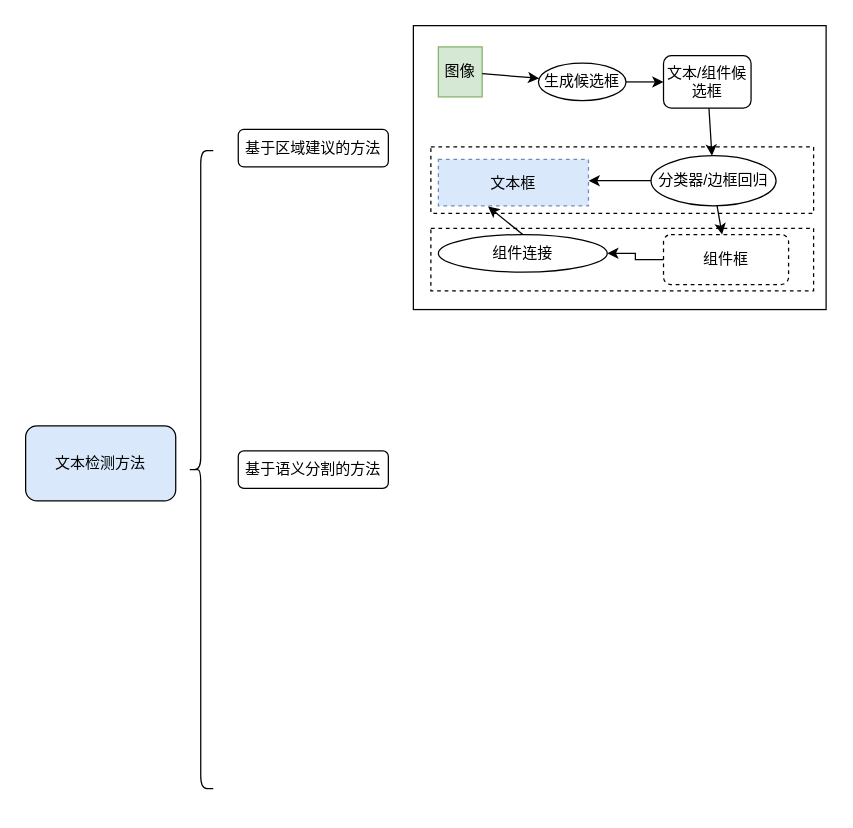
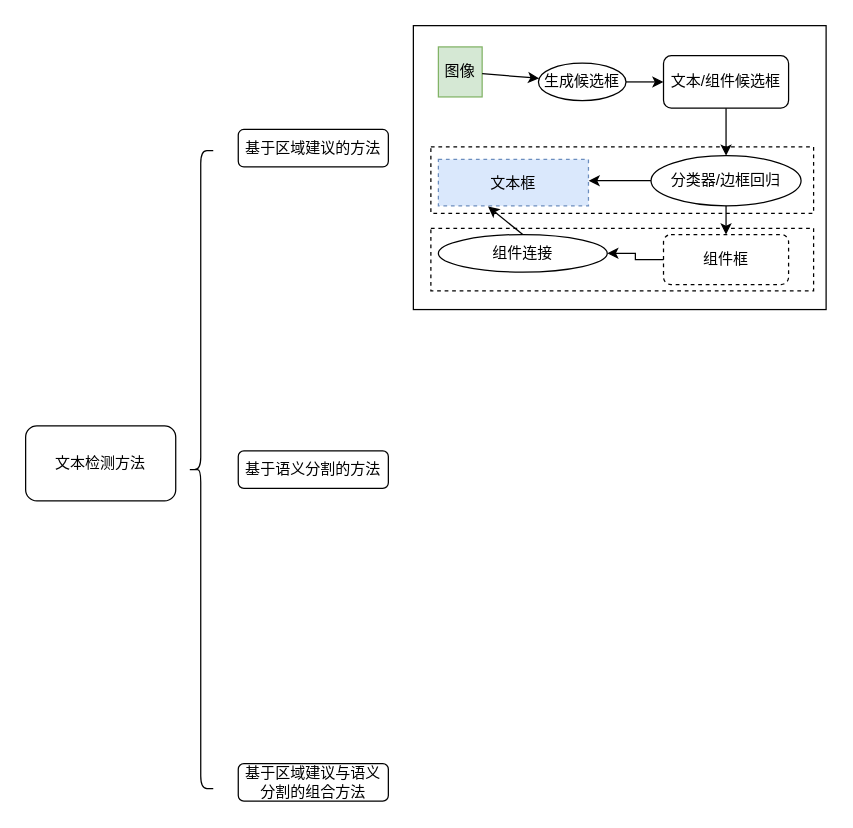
  <mxCell id="0" />
  <mxCell id="1" parent="0" />
- <mxCell id="2" value="文本检测方法" style="rounded=1;whiteSpace=wrap;html=1;fillColor=#dae8fc;" vertex="1" parent="1"><mxGeometry x="20" y="340" width="120" height="60" as="geometry" /></mxCell>
+ <mxCell id="2" value="文本检测方法" style="rounded=1;whiteSpace=wrap;html=1;" vertex="1" parent="1"><mxGeometry x="20" y="340" width="120" height="60" as="geometry" /></mxCell>
  <mxCell id="3" value="" style="shape=curlyBracket;whiteSpace=wrap;html=1;rounded=1;" vertex="1" parent="1"><mxGeometry x="150" y="120" width="20" height="510" as="geometry" /></mxCell>
  <mxCell id="4" value="基于区域建议的方法" style="rounded=1;whiteSpace=wrap;html=1;" vertex="1" parent="1"><mxGeometry x="190" y="103" width="120" height="30" as="geometry" /></mxCell>
  <mxCell id="5" value="基于语义分割的方法" style="rounded=1;whiteSpace=wrap;html=1;" vertex="1" parent="1"><mxGeometry x="190" y="360" width="120" height="30" as="geometry" /></mxCell>
+ <mxCell id="6" value="基于区域建议与语义分割的组合方法" style="rounded=1;whiteSpace=wrap;html=1;" vertex="1" parent="1"><mxGeometry x="190" y="610" width="120" height="30" as="geometry" /></mxCell>
  <mxCell id="7" value="" style="group" vertex="1" connectable="0" parent="1"><mxGeometry x="330" y="20" width="330" height="227" as="geometry" /></mxCell>
  <mxCell id="8" value="" style="rounded=0;whiteSpace=wrap;html=1;" vertex="1" parent="7"><mxGeometry width="330" height="227" as="geometry" /></mxCell>
  <mxCell id="9" value="" style="rounded=0;whiteSpace=wrap;html=1;dashed=1;fillColor=none;" vertex="1" parent="7"><mxGeometry x="14" y="97" width="306" height="53" as="geometry" /></mxCell>
  <mxCell id="10" value="" style="rounded=0;whiteSpace=wrap;html=1;dashed=1;fillColor=none;" vertex="1" parent="7"><mxGeometry x="14" y="162" width="306" height="50" as="geometry" /></mxCell>
  <mxCell id="11" value="图像" style="whiteSpace=wrap;html=1;aspect=fixed;fillColor=#d5e8d4;strokeColor=#82b366;" vertex="1" parent="7"><mxGeometry x="20" y="17" width="35" height="40" as="geometry" /></mxCell>
  <mxCell id="12" value="生成候选框" style="ellipse;whiteSpace=wrap;html=1;" vertex="1" parent="7"><mxGeometry x="100" y="30" width="70" height="30" as="geometry" /></mxCell>
  <mxCell id="13" value="" style="edgeStyle=none;rounded=0;orthogonalLoop=1;jettySize=auto;html=1;" edge="1" parent="7" source="11" target="12"><mxGeometry relative="1" as="geometry" /></mxCell>
- <mxCell id="14" value="文本/组件候选框" style="rounded=1;whiteSpace=wrap;html=1;" vertex="1" parent="7"><mxGeometry x="200" y="24" width="70" height="42" as="geometry" /></mxCell>
+ <mxCell id="14" value="文本/组件候选框" style="rounded=1;whiteSpace=wrap;html=1;" vertex="1" parent="7"><mxGeometry x="200" y="24" width="100" height="42" as="geometry" /></mxCell>
  <mxCell id="15" value="" style="edgeStyle=none;rounded=0;orthogonalLoop=1;jettySize=auto;html=1;" edge="1" parent="7" source="12" target="14"><mxGeometry relative="1" as="geometry" /></mxCell>
  <mxCell id="16" style="rounded=0;orthogonalLoop=1;jettySize=auto;html=1;exitX=0;exitY=0.5;exitDx=0;exitDy=0;entryX=0.412;entryY=0.509;entryDx=0;entryDy=0;entryPerimeter=0;" edge="1" parent="7" source="17" target="9"><mxGeometry relative="1" as="geometry" /></mxCell>
- <mxCell id="17" value="分类器/边框回归" style="ellipse;whiteSpace=wrap;html=1;" vertex="1" parent="7"><mxGeometry x="190" y="104" width="100" height="40" as="geometry" /></mxCell>
+ <mxCell id="17" value="分类器/边框回归" style="ellipse;whiteSpace=wrap;html=1;" vertex="1" parent="7"><mxGeometry x="190" y="104" width="120" height="40" as="geometry" /></mxCell>
  <mxCell id="18" value="" style="edgeStyle=none;rounded=0;orthogonalLoop=1;jettySize=auto;html=1;" edge="1" parent="7" source="14" target="17"><mxGeometry relative="1" as="geometry" /></mxCell>
  <mxCell id="19" value="组件框" style="rounded=1;whiteSpace=wrap;html=1;dashed=1;" vertex="1" parent="7"><mxGeometry x="200" y="167" width="100" height="40" as="geometry" /></mxCell>
  <mxCell id="20" value="" style="edgeStyle=none;rounded=0;orthogonalLoop=1;jettySize=auto;html=1;" edge="1" parent="7" source="17" target="19"><mxGeometry relative="1" as="geometry" /></mxCell>
  <mxCell id="21" value="组件连接" style="ellipse;whiteSpace=wrap;html=1;" vertex="1" parent="7"><mxGeometry x="20" y="167" width="135" height="30" as="geometry" /></mxCell>
  <mxCell id="22" style="edgeStyle=orthogonalEdgeStyle;rounded=0;orthogonalLoop=1;jettySize=auto;html=1;exitX=0;exitY=0.5;exitDx=0;exitDy=0;entryX=1;entryY=0.5;entryDx=0;entryDy=0;" edge="1" parent="7" source="19" target="21"><mxGeometry relative="1" as="geometry" /></mxCell>
  <mxCell id="23" value="文本框" style="rounded=0;whiteSpace=wrap;html=1;dashed=1;fillColor=#dae8fc;strokeColor=#6c8ebf;" vertex="1" parent="7"><mxGeometry x="20" y="107" width="120" height="37" as="geometry" /></mxCell>
  <mxCell id="24" style="edgeStyle=none;rounded=0;orthogonalLoop=1;jettySize=auto;html=1;exitX=0.5;exitY=0;exitDx=0;exitDy=0;entryX=0.331;entryY=1.018;entryDx=0;entryDy=0;entryPerimeter=0;" edge="1" parent="7" source="21" target="23"><mxGeometry relative="1" as="geometry" /></mxCell>
